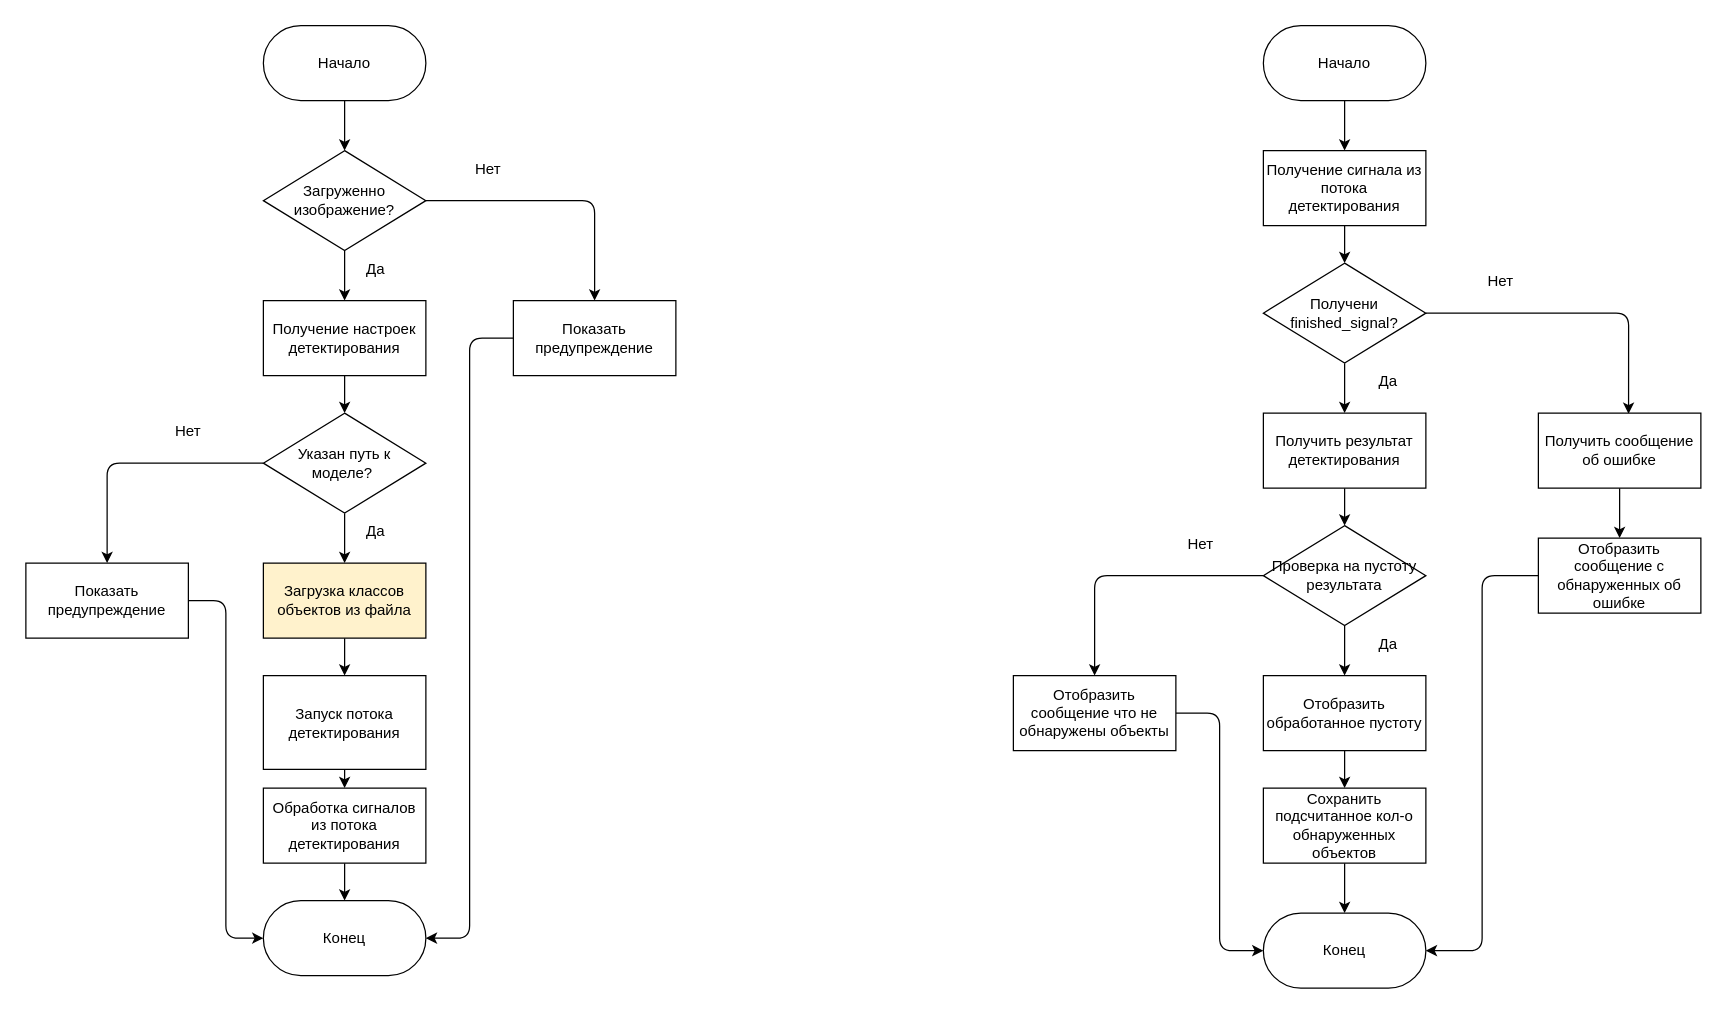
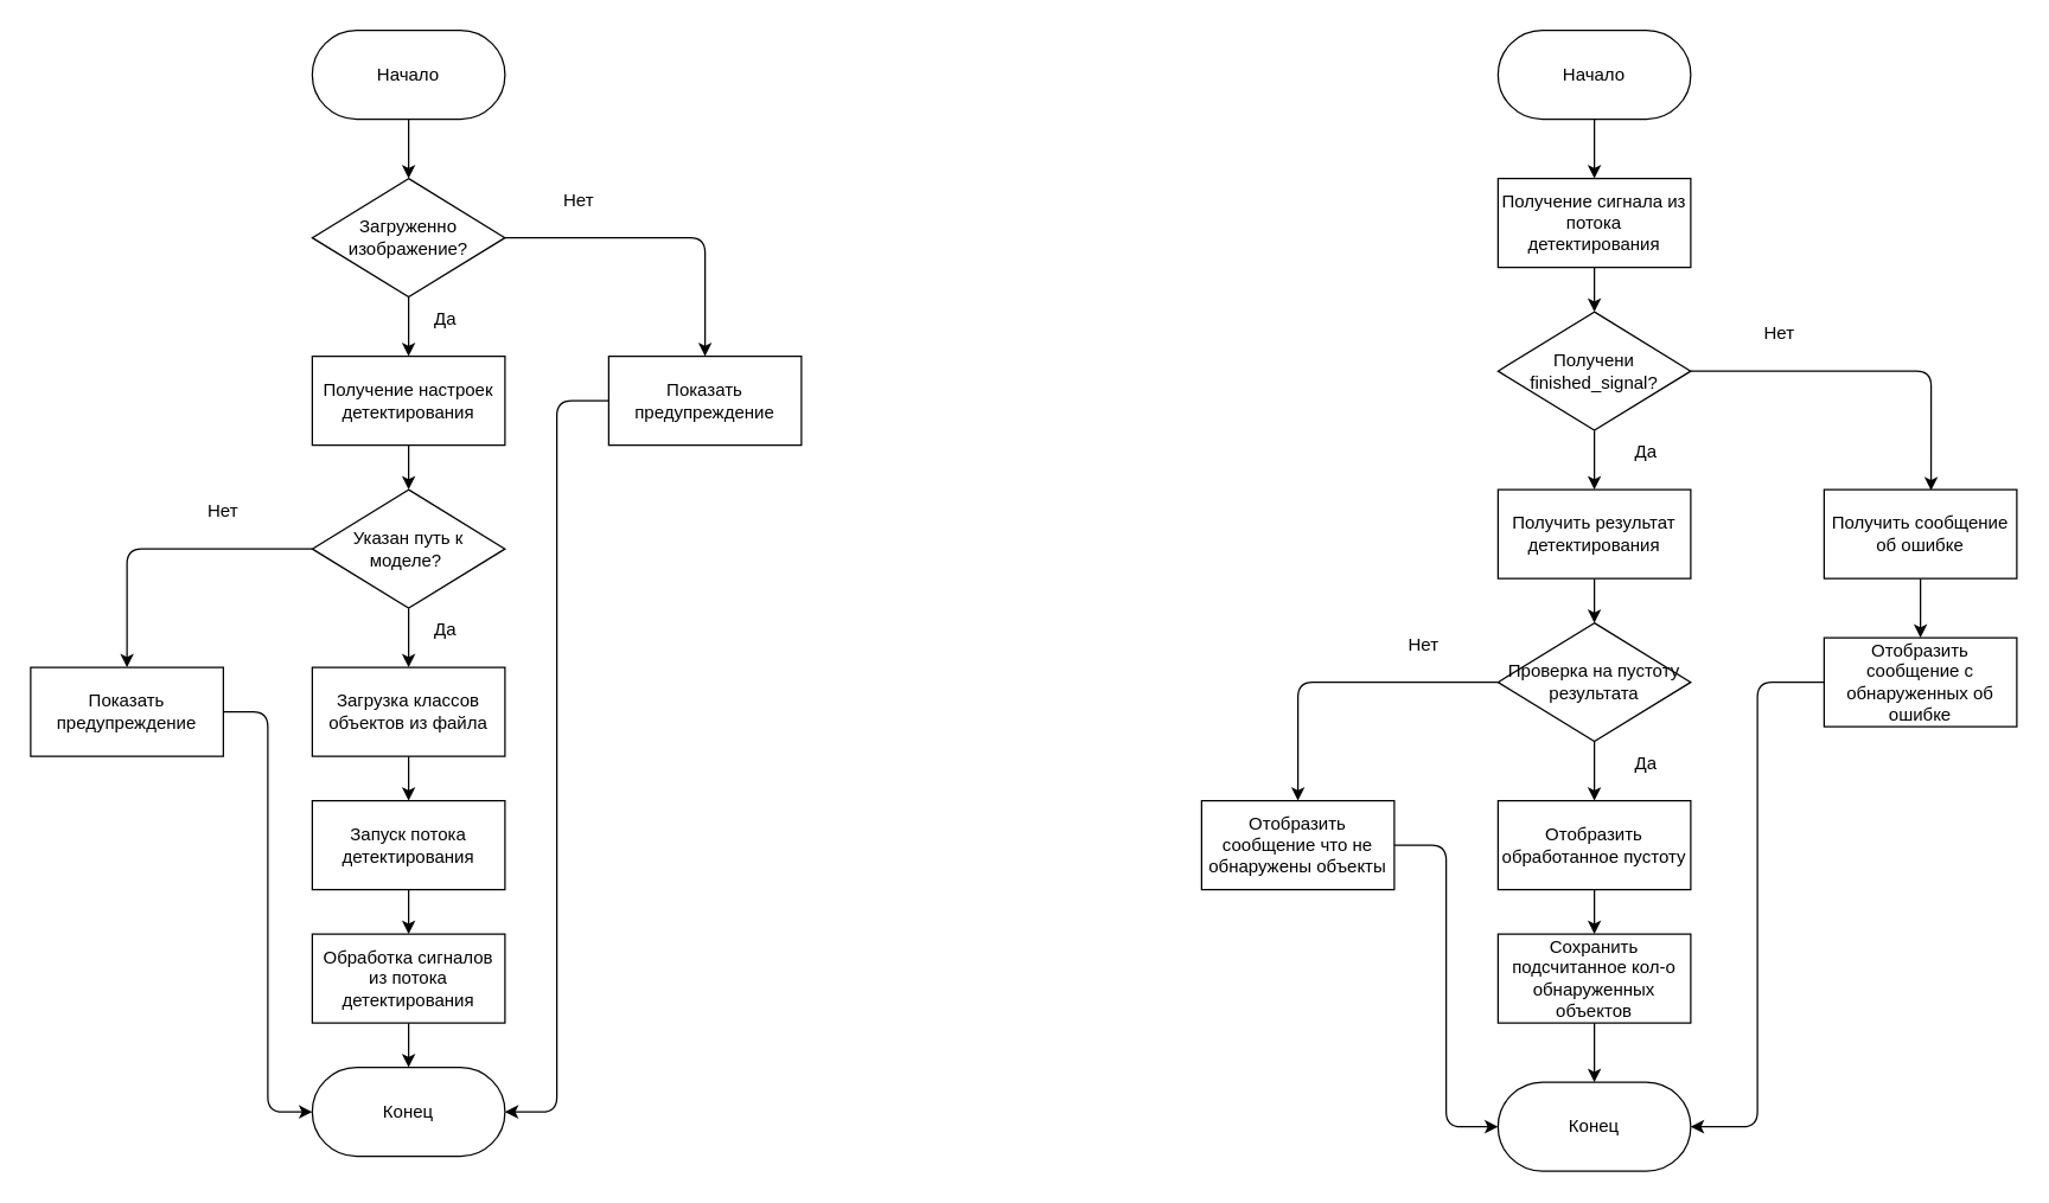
  <mxCell id="0" />
  <mxCell id="1" parent="0" />
  <mxCell id="2" value="" style="edgeStyle=none;html=1;" parent="1" source="3" target="6" edge="1"><mxGeometry relative="1" as="geometry" /></mxCell>
  <mxCell id="3" value="Начало" style="rounded=1;whiteSpace=wrap;html=1;arcSize=50;" parent="1" vertex="1"><mxGeometry x="210" y="20" width="130" height="60" as="geometry" /></mxCell>
  <mxCell id="4" value="" style="edgeStyle=none;html=1;" parent="1" source="6" target="8" edge="1"><mxGeometry relative="1" as="geometry" /></mxCell>
  <mxCell id="5" style="edgeStyle=orthogonalEdgeStyle;html=1;entryX=0.5;entryY=0;entryDx=0;entryDy=0;" parent="1" source="6" target="22" edge="1"><mxGeometry relative="1" as="geometry" /></mxCell>
  <mxCell id="6" value="Загруженно изображение?" style="rhombus;whiteSpace=wrap;html=1;" parent="1" vertex="1"><mxGeometry x="210" y="120" width="130" height="80" as="geometry" /></mxCell>
  <mxCell id="7" value="" style="edgeStyle=none;html=1;" parent="1" source="8" target="11" edge="1"><mxGeometry relative="1" as="geometry" /></mxCell>
  <mxCell id="8" value="Получение настроек детектирования" style="rounded=0;whiteSpace=wrap;html=1;" parent="1" vertex="1"><mxGeometry x="210" y="240" width="130" height="60" as="geometry" /></mxCell>
  <mxCell id="9" value="" style="edgeStyle=none;html=1;" parent="1" source="11" target="13" edge="1"><mxGeometry relative="1" as="geometry" /></mxCell>
  <mxCell id="10" style="edgeStyle=orthogonalEdgeStyle;html=1;entryX=0.5;entryY=0;entryDx=0;entryDy=0;" parent="1" source="11" target="25" edge="1"><mxGeometry relative="1" as="geometry" /></mxCell>
  <mxCell id="11" value="Указан путь к моделе?&amp;nbsp;" style="rhombus;whiteSpace=wrap;html=1;" parent="1" vertex="1"><mxGeometry x="210" y="330" width="130" height="80" as="geometry" /></mxCell>
  <mxCell id="12" value="" style="edgeStyle=none;html=1;" parent="1" source="13" target="15" edge="1"><mxGeometry relative="1" as="geometry" /></mxCell>
- <mxCell id="13" value="Загрузка классов объектов из файла" style="rounded=0;whiteSpace=wrap;html=1;fillColor=#fff2cc;" parent="1" vertex="1"><mxGeometry x="210" y="450" width="130" height="60" as="geometry" /></mxCell>
+ <mxCell id="13" value="Загрузка классов объектов из файла" style="rounded=0;whiteSpace=wrap;html=1;" parent="1" vertex="1"><mxGeometry x="210" y="450" width="130" height="60" as="geometry" /></mxCell>
  <mxCell id="14" value="" style="edgeStyle=none;html=1;" parent="1" source="15" target="17" edge="1"><mxGeometry relative="1" as="geometry" /></mxCell>
- <mxCell id="15" value="Запуск потока детектирования" style="rounded=0;whiteSpace=wrap;html=1;" parent="1" vertex="1"><mxGeometry x="210" y="540" width="130" height="75" as="geometry" /></mxCell>
+ <mxCell id="15" value="Запуск потока детектирования" style="rounded=0;whiteSpace=wrap;html=1;" parent="1" vertex="1"><mxGeometry x="210" y="540" width="130" height="60" as="geometry" /></mxCell>
  <mxCell id="16" value="" style="edgeStyle=none;html=1;" parent="1" source="17" target="18" edge="1"><mxGeometry relative="1" as="geometry" /></mxCell>
  <mxCell id="17" value="Обработка сигналов из потока детектирования" style="rounded=0;whiteSpace=wrap;html=1;" parent="1" vertex="1"><mxGeometry x="210" y="630" width="130" height="60" as="geometry" /></mxCell>
  <mxCell id="18" value="Конец" style="rounded=1;whiteSpace=wrap;html=1;arcSize=50;" parent="1" vertex="1"><mxGeometry x="210" y="720" width="130" height="60" as="geometry" /></mxCell>
  <mxCell id="19" value="Да" style="text;html=1;strokeColor=none;fillColor=none;align=center;verticalAlign=middle;whiteSpace=wrap;rounded=0;" parent="1" vertex="1"><mxGeometry x="270" y="200" width="60" height="30" as="geometry" /></mxCell>
  <mxCell id="20" value="Да" style="text;html=1;strokeColor=none;fillColor=none;align=center;verticalAlign=middle;whiteSpace=wrap;rounded=0;" parent="1" vertex="1"><mxGeometry x="270" y="410" width="60" height="30" as="geometry" /></mxCell>
  <mxCell id="21" style="edgeStyle=orthogonalEdgeStyle;html=1;entryX=1;entryY=0.5;entryDx=0;entryDy=0;" parent="1" source="22" target="18" edge="1"><mxGeometry relative="1" as="geometry" /></mxCell>
  <mxCell id="22" value="Показать предупреждение" style="rounded=0;whiteSpace=wrap;html=1;" parent="1" vertex="1"><mxGeometry x="410" y="240" width="130" height="60" as="geometry" /></mxCell>
  <mxCell id="23" value="Нет" style="text;html=1;strokeColor=none;fillColor=none;align=center;verticalAlign=middle;whiteSpace=wrap;rounded=0;" parent="1" vertex="1"><mxGeometry x="360" y="120" width="60" height="30" as="geometry" /></mxCell>
  <mxCell id="24" style="edgeStyle=orthogonalEdgeStyle;html=1;entryX=0;entryY=0.5;entryDx=0;entryDy=0;" parent="1" source="25" target="18" edge="1"><mxGeometry relative="1" as="geometry" /></mxCell>
  <mxCell id="25" value="Показать предупреждение" style="rounded=0;whiteSpace=wrap;html=1;" parent="1" vertex="1"><mxGeometry x="20" y="450" width="130" height="60" as="geometry" /></mxCell>
  <mxCell id="26" value="Нет" style="text;html=1;strokeColor=none;fillColor=none;align=center;verticalAlign=middle;whiteSpace=wrap;rounded=0;" parent="1" vertex="1"><mxGeometry x="120" y="330" width="60" height="30" as="geometry" /></mxCell>
  <mxCell id="27" value="" style="edgeStyle=none;html=1;" edge="1" parent="1" source="28" target="30"><mxGeometry relative="1" as="geometry" /></mxCell>
  <mxCell id="28" value="Начало" style="rounded=1;whiteSpace=wrap;html=1;arcSize=50;" vertex="1" parent="1"><mxGeometry x="1010" y="20" width="130" height="60" as="geometry" /></mxCell>
  <mxCell id="29" value="" style="edgeStyle=none;html=1;" edge="1" parent="1" source="30" target="33"><mxGeometry relative="1" as="geometry" /></mxCell>
  <mxCell id="30" value="Получение сигнала из потока детектирования" style="rounded=0;whiteSpace=wrap;html=1;" vertex="1" parent="1"><mxGeometry x="1010" y="120" width="130" height="60" as="geometry" /></mxCell>
  <mxCell id="31" value="" style="edgeStyle=none;html=1;" edge="1" parent="1" source="33" target="35"><mxGeometry relative="1" as="geometry" /></mxCell>
  <mxCell id="32" style="edgeStyle=orthogonalEdgeStyle;html=1;entryX=0.555;entryY=0.01;entryDx=0;entryDy=0;entryPerimeter=0;" edge="1" parent="1" source="33" target="45"><mxGeometry relative="1" as="geometry" /></mxCell>
  <mxCell id="33" value="Получени finished_signal?" style="rhombus;whiteSpace=wrap;html=1;" vertex="1" parent="1"><mxGeometry x="1010" y="210" width="130" height="80" as="geometry" /></mxCell>
  <mxCell id="34" value="" style="edgeStyle=none;html=1;" edge="1" parent="1" source="35" target="38"><mxGeometry relative="1" as="geometry" /></mxCell>
  <mxCell id="35" value="Получить результат детектирования" style="rounded=0;whiteSpace=wrap;html=1;" vertex="1" parent="1"><mxGeometry x="1010" y="330" width="130" height="60" as="geometry" /></mxCell>
  <mxCell id="36" value="" style="edgeStyle=none;html=1;" edge="1" parent="1" source="38" target="40"><mxGeometry relative="1" as="geometry" /></mxCell>
  <mxCell id="37" style="edgeStyle=orthogonalEdgeStyle;html=1;entryX=0.5;entryY=0;entryDx=0;entryDy=0;" edge="1" parent="1" source="38" target="49"><mxGeometry relative="1" as="geometry" /></mxCell>
  <mxCell id="38" value="Проверка на пустоту результата" style="rhombus;whiteSpace=wrap;html=1;" vertex="1" parent="1"><mxGeometry x="1010" y="420" width="130" height="80" as="geometry" /></mxCell>
  <mxCell id="39" value="" style="edgeStyle=none;html=1;" edge="1" parent="1" source="40" target="42"><mxGeometry relative="1" as="geometry" /></mxCell>
  <mxCell id="40" value="Отобразить обработанное пустоту" style="rounded=0;whiteSpace=wrap;html=1;" vertex="1" parent="1"><mxGeometry x="1010" y="540" width="130" height="60" as="geometry" /></mxCell>
  <mxCell id="41" value="" style="edgeStyle=none;html=1;" edge="1" parent="1" source="42" target="43"><mxGeometry relative="1" as="geometry" /></mxCell>
  <mxCell id="42" value="Сохранить подсчитанное кол-о обнаруженных объектов" style="rounded=0;whiteSpace=wrap;html=1;" vertex="1" parent="1"><mxGeometry x="1010" y="630" width="130" height="60" as="geometry" /></mxCell>
  <mxCell id="43" value="Конец" style="rounded=1;whiteSpace=wrap;html=1;arcSize=50;" vertex="1" parent="1"><mxGeometry x="1010" y="730" width="130" height="60" as="geometry" /></mxCell>
  <mxCell id="44" value="" style="edgeStyle=orthogonalEdgeStyle;html=1;" edge="1" parent="1" source="45" target="47"><mxGeometry relative="1" as="geometry" /></mxCell>
  <mxCell id="45" value="Получить сообщение об ошибке" style="rounded=0;whiteSpace=wrap;html=1;" vertex="1" parent="1"><mxGeometry x="1230" y="330" width="130" height="60" as="geometry" /></mxCell>
  <mxCell id="46" style="edgeStyle=orthogonalEdgeStyle;html=1;entryX=1;entryY=0.5;entryDx=0;entryDy=0;" edge="1" parent="1" source="47" target="43"><mxGeometry relative="1" as="geometry" /></mxCell>
  <mxCell id="47" value="Отобразить сообщение с обнаруженных об ошибке" style="rounded=0;whiteSpace=wrap;html=1;" vertex="1" parent="1"><mxGeometry x="1230" y="430" width="130" height="60" as="geometry" /></mxCell>
  <mxCell id="48" style="edgeStyle=orthogonalEdgeStyle;html=1;entryX=0;entryY=0.5;entryDx=0;entryDy=0;" edge="1" parent="1" source="49" target="43"><mxGeometry relative="1" as="geometry" /></mxCell>
  <mxCell id="49" value="Отобразить сообщение что не обнаружены объекты" style="rounded=0;whiteSpace=wrap;html=1;" vertex="1" parent="1"><mxGeometry x="810" y="540" width="130" height="60" as="geometry" /></mxCell>
  <mxCell id="50" value="Нет" style="text;html=1;strokeColor=none;fillColor=none;align=center;verticalAlign=middle;whiteSpace=wrap;rounded=0;" vertex="1" parent="1"><mxGeometry x="930" y="420" width="60" height="30" as="geometry" /></mxCell>
  <mxCell id="51" value="Нет" style="text;html=1;strokeColor=none;fillColor=none;align=center;verticalAlign=middle;whiteSpace=wrap;rounded=0;" vertex="1" parent="1"><mxGeometry x="1170" y="210" width="60" height="30" as="geometry" /></mxCell>
  <mxCell id="52" value="Да" style="text;html=1;strokeColor=none;fillColor=none;align=center;verticalAlign=middle;whiteSpace=wrap;rounded=0;" vertex="1" parent="1"><mxGeometry x="1080" y="500" width="60" height="30" as="geometry" /></mxCell>
  <mxCell id="53" value="Да" style="text;html=1;strokeColor=none;fillColor=none;align=center;verticalAlign=middle;whiteSpace=wrap;rounded=0;" vertex="1" parent="1"><mxGeometry x="1080" y="290" width="60" height="30" as="geometry" /></mxCell>
